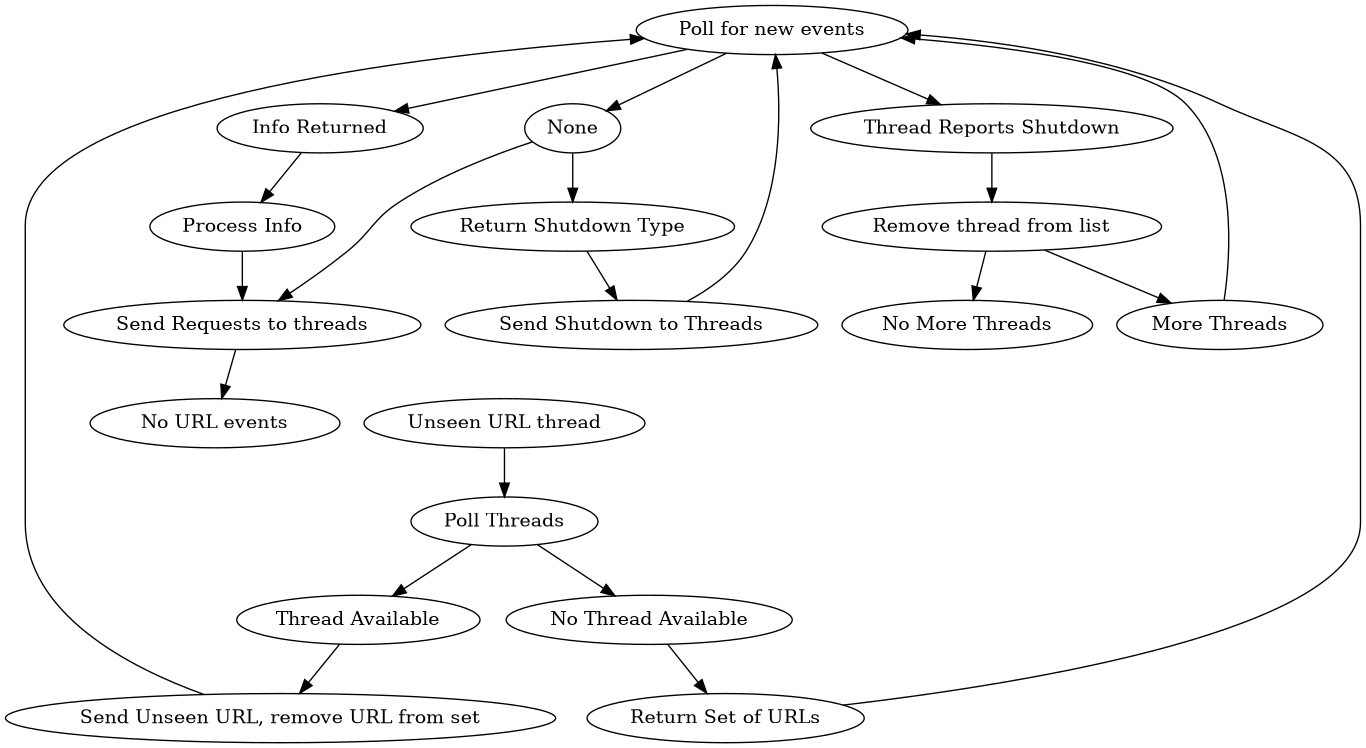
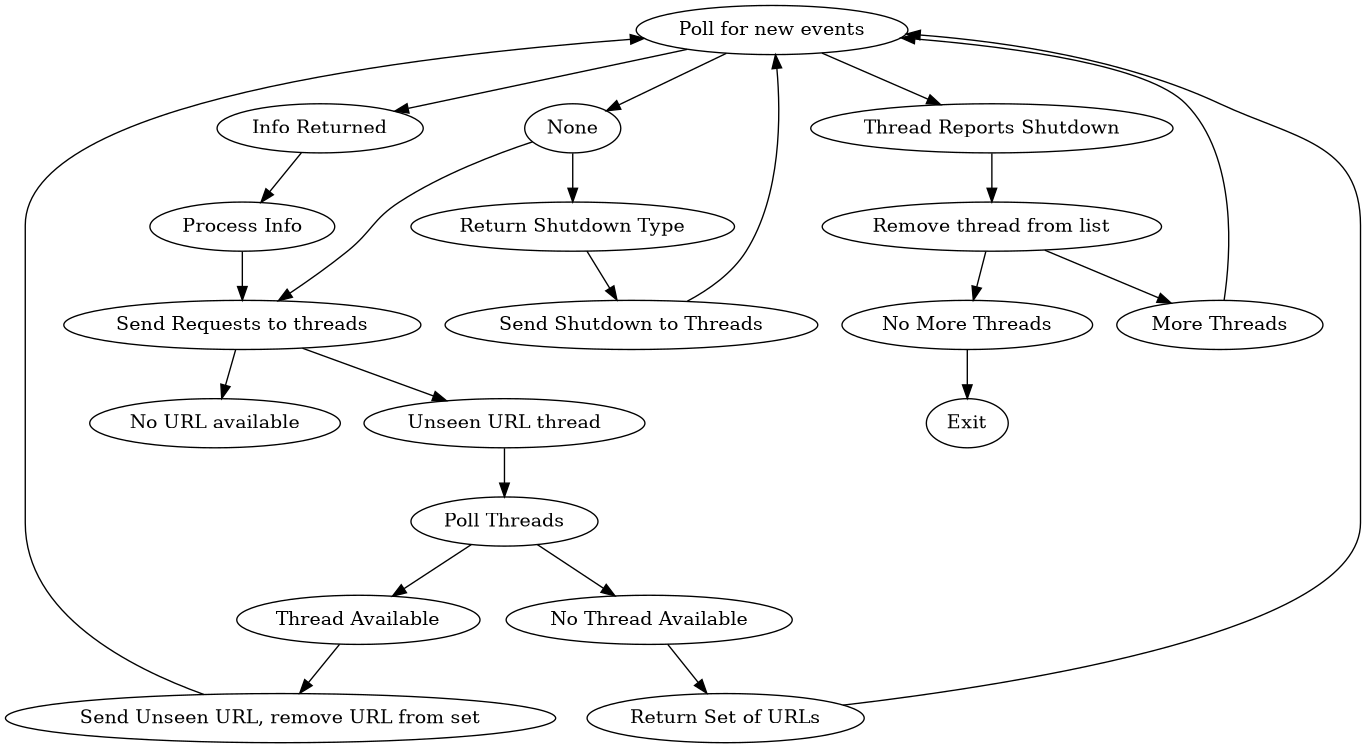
  digraph {
    "Poll for new events"
    None
    "Info Returned"
    "Thread Reports Shutdown"
    "Send Requests to threads"
    "Return Shutdown Type"
    "Process Info"
    "Remove thread from list"
    n9 [label="Unseen URL thread"]
-   "No URL available" [label="No URL events"]
+   "No URL available"
    "Poll Threads"
    "Thread Available"
    "No Thread Available"
    "Send Unseen URL, remove URL from set"
    "Return Set of URLs"
    "Send Shutdown to Threads"
    "No More Threads"
    "More Threads"
+   Exit
    "Poll for new events" -> None
    "Poll for new events" -> "Info Returned"
    "Poll for new events" -> "Thread Reports Shutdown"
    None -> "Send Requests to threads"
    None -> "Return Shutdown Type"
    "Info Returned" -> "Process Info"
    "Thread Reports Shutdown" -> "Remove thread from list"
+   "Send Requests to threads" -> n9
    "Send Requests to threads" -> "No URL available"
    "Return Shutdown Type" -> "Send Shutdown to Threads"
    "Process Info" -> "Send Requests to threads"
    "Remove thread from list" -> "No More Threads"
    "Remove thread from list" -> "More Threads"
    n9 -> "Poll Threads"
    "Poll Threads" -> "Thread Available"
    "Poll Threads" -> "No Thread Available"
    "Thread Available" -> "Send Unseen URL, remove URL from set"
    "No Thread Available" -> "Return Set of URLs"
    "Send Unseen URL, remove URL from set" -> "Poll for new events"
    "Return Set of URLs" -> "Poll for new events"
    "Send Shutdown to Threads" -> "Poll for new events"
+   "No More Threads" -> Exit
    "More Threads" -> "Poll for new events"
  }
